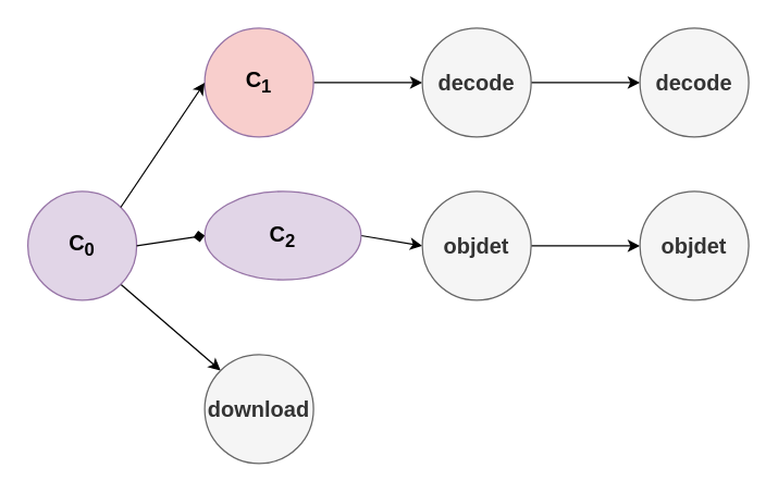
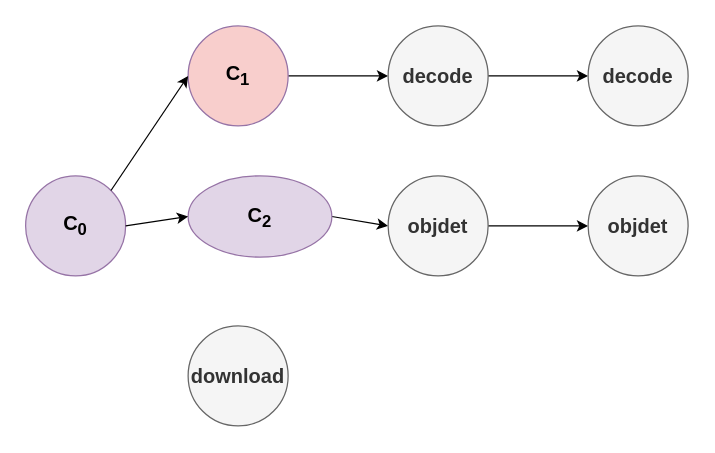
  <mxCell id="0" />
  <mxCell id="1" parent="0" />
- <mxCell id="2" style="rounded=0;orthogonalLoop=1;jettySize=auto;html=1;exitX=1;exitY=1;exitDx=0;exitDy=0;entryX=0;entryY=0;entryDx=0;entryDy=0;" edge="1" parent="1" source="3" target="10"><mxGeometry relative="1" as="geometry" /></mxCell>
  <mxCell id="3" value="&lt;font style=&quot;font-size: 16px;&quot;&gt;&lt;b&gt;C&lt;sub&gt;0&lt;/sub&gt;&lt;/b&gt;&lt;/font&gt;" style="ellipse;whiteSpace=wrap;html=1;fillColor=#e1d5e7;strokeColor=#9673a6;" parent="1" vertex="1"><mxGeometry x="20" y="140" width="80" height="80" as="geometry" /></mxCell>
  <mxCell id="4" style="edgeStyle=none;rounded=0;orthogonalLoop=1;jettySize=auto;html=1;exitX=1;exitY=0.5;exitDx=0;exitDy=0;" edge="1" parent="1" source="5" target="12"><mxGeometry relative="1" as="geometry" /></mxCell>
  <mxCell id="5" value="&lt;font style=&quot;font-size: 16px;&quot;&gt;&lt;b&gt;C&lt;sub&gt;1&lt;/sub&gt;&lt;/b&gt;&lt;/font&gt;" style="ellipse;whiteSpace=wrap;html=1;fillColor=#f8cecc;strokeColor=#9673a6;" parent="1" vertex="1"><mxGeometry x="150" y="20" width="80" height="80" as="geometry" /></mxCell>
  <mxCell id="6" style="edgeStyle=none;rounded=0;orthogonalLoop=1;jettySize=auto;html=1;exitX=1;exitY=0.5;exitDx=0;exitDy=0;entryX=0;entryY=0.5;entryDx=0;entryDy=0;" edge="1" parent="1" source="7" target="15"><mxGeometry relative="1" as="geometry" /></mxCell>
  <mxCell id="7" value="&lt;font size=&quot;3&quot;&gt;&lt;b&gt;C&lt;sub&gt;2&lt;/sub&gt;&lt;/b&gt;&lt;/font&gt;" style="ellipse;whiteSpace=wrap;html=1;fillColor=#e1d5e7;strokeColor=#9673a6;" parent="1" vertex="1"><mxGeometry x="150" y="140" width="115" height="65" as="geometry" /></mxCell>
  <mxCell id="8" value="" style="endArrow=classic;html=1;rounded=0;fontSize=16;exitX=1;exitY=0;exitDx=0;exitDy=0;entryX=0;entryY=0.5;entryDx=0;entryDy=0;" parent="1" source="3" target="5" edge="1"><mxGeometry width="50" height="50" relative="1" as="geometry"><mxPoint x="70" y="200" as="sourcePoint" /><mxPoint x="120" y="150" as="targetPoint" /></mxGeometry></mxCell>
- <mxCell id="9" value="" style="endArrow=diamond;html=1;rounded=0;fontSize=16;exitX=1;exitY=0.5;exitDx=0;exitDy=0;entryX=0;entryY=0.5;entryDx=0;entryDy=0;" parent="1" source="3" target="7" edge="1"><mxGeometry width="50" height="50" relative="1" as="geometry"><mxPoint x="50" y="300" as="sourcePoint" /><mxPoint x="100" y="250" as="targetPoint" /></mxGeometry></mxCell>
+ <mxCell id="9" value="" style="endArrow=classic;html=1;rounded=0;fontSize=16;exitX=1;exitY=0.5;exitDx=0;exitDy=0;entryX=0;entryY=0.5;entryDx=0;entryDy=0;" parent="1" source="3" target="7" edge="1"><mxGeometry width="50" height="50" relative="1" as="geometry"><mxPoint x="50" y="300" as="sourcePoint" /><mxPoint x="100" y="250" as="targetPoint" /></mxGeometry></mxCell>
  <mxCell id="10" value="&lt;font size=&quot;3&quot;&gt;&lt;b&gt;download&lt;/b&gt;&lt;/font&gt;" style="ellipse;whiteSpace=wrap;html=1;fillColor=#f5f5f5;strokeColor=#666666;fontColor=#333333;" vertex="1" parent="1"><mxGeometry x="150" y="260" width="80" height="80" as="geometry" /></mxCell>
  <mxCell id="11" style="edgeStyle=none;rounded=0;orthogonalLoop=1;jettySize=auto;html=1;exitX=1;exitY=0.5;exitDx=0;exitDy=0;entryX=0;entryY=0.5;entryDx=0;entryDy=0;" edge="1" parent="1" source="12" target="13"><mxGeometry relative="1" as="geometry" /></mxCell>
  <mxCell id="12" value="&lt;font size=&quot;3&quot;&gt;&lt;b&gt;decode&lt;/b&gt;&lt;/font&gt;" style="ellipse;whiteSpace=wrap;html=1;fillColor=#f5f5f5;strokeColor=#666666;fontColor=#333333;" vertex="1" parent="1"><mxGeometry x="310" y="20" width="80" height="80" as="geometry" /></mxCell>
  <mxCell id="13" value="&lt;font size=&quot;3&quot;&gt;&lt;b&gt;decode&lt;/b&gt;&lt;/font&gt;" style="ellipse;whiteSpace=wrap;html=1;fillColor=#f5f5f5;strokeColor=#666666;fontColor=#333333;" vertex="1" parent="1"><mxGeometry x="470" y="20" width="80" height="80" as="geometry" /></mxCell>
  <mxCell id="14" style="edgeStyle=none;rounded=0;orthogonalLoop=1;jettySize=auto;html=1;exitX=1;exitY=0.5;exitDx=0;exitDy=0;entryX=0;entryY=0.5;entryDx=0;entryDy=0;" edge="1" parent="1" source="15" target="16"><mxGeometry relative="1" as="geometry" /></mxCell>
  <mxCell id="15" value="&lt;font size=&quot;3&quot;&gt;&lt;b&gt;objdet&lt;/b&gt;&lt;/font&gt;" style="ellipse;whiteSpace=wrap;html=1;fillColor=#f5f5f5;strokeColor=#666666;fontColor=#333333;" vertex="1" parent="1"><mxGeometry x="310" y="140" width="80" height="80" as="geometry" /></mxCell>
  <mxCell id="16" value="&lt;font size=&quot;3&quot;&gt;&lt;b&gt;objdet&lt;/b&gt;&lt;/font&gt;" style="ellipse;whiteSpace=wrap;html=1;fillColor=#f5f5f5;strokeColor=#666666;fontColor=#333333;" vertex="1" parent="1"><mxGeometry x="470" y="140" width="80" height="80" as="geometry" /></mxCell>
